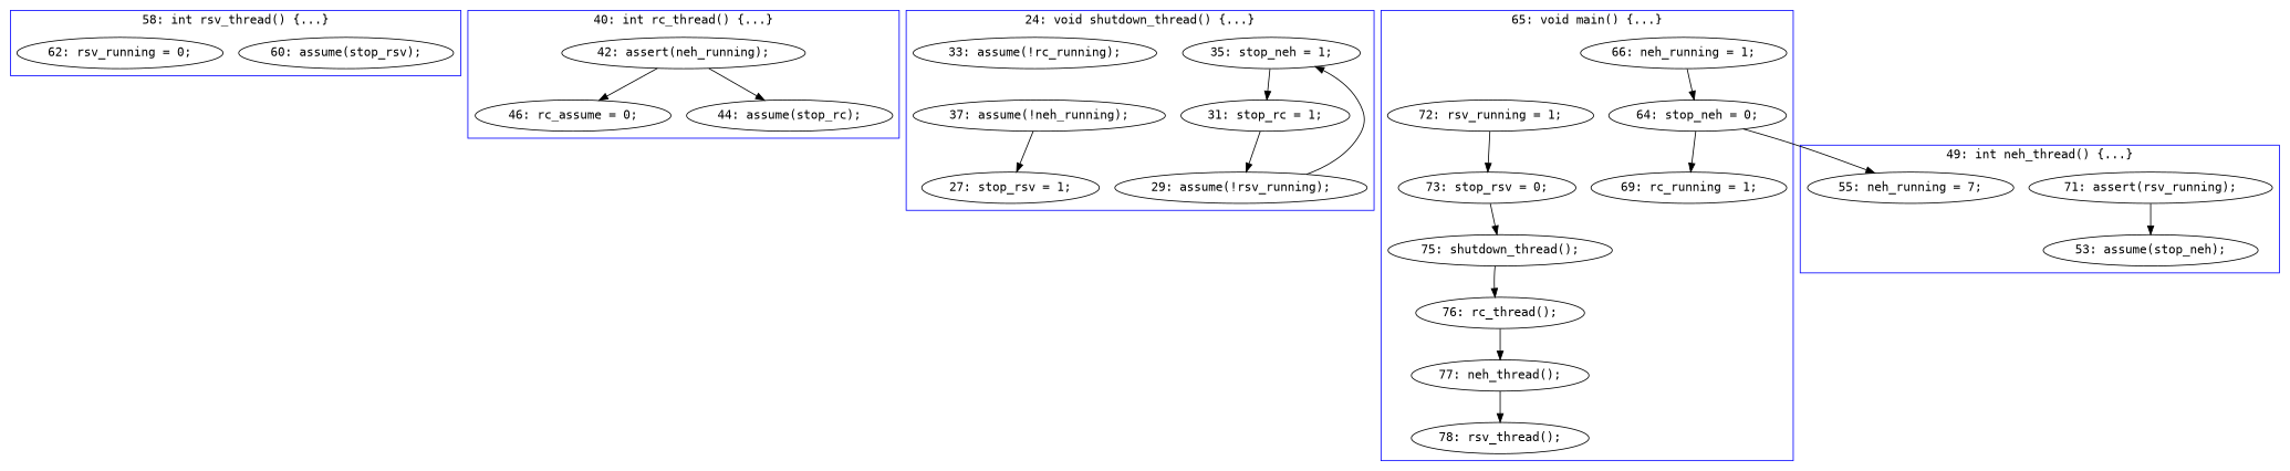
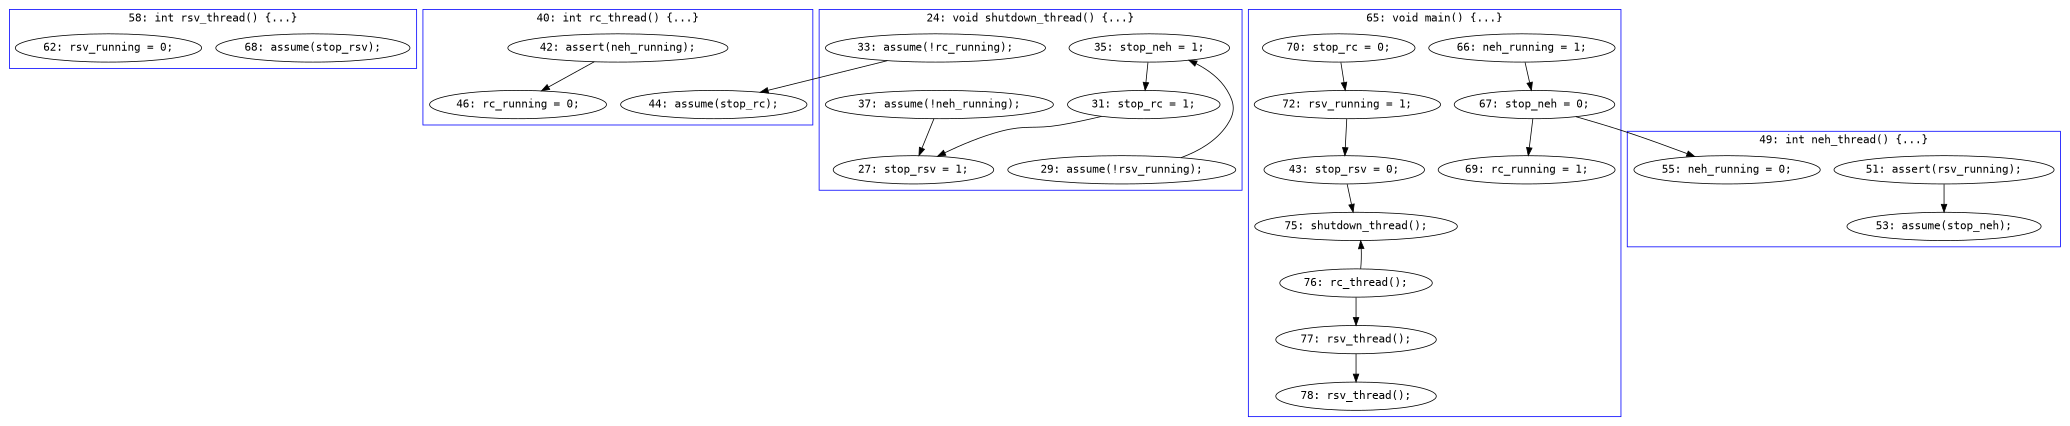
  digraph {
    compound=true
    fontname="DejaVu Sans Mono"
    node [fontname="DejaVu Sans Mono"]
    edge [fontname="DejaVu Sans Mono"]
-   n1 [label="60: assume(stop_rsv);"]
+   n1 [label="68: assume(stop_rsv);"]
    n2 [label="62: rsv_running = 0;"]
    n3 [label="42: assert(neh_running);"]
-   n4 [label="46: rc_assume = 0;"]
+   n4 [label="46: rc_running = 0;"]
    n5 [label="44: assume(stop_rc);"]
    n6 [label="35: stop_neh = 1;"]
    n7 [label="31: stop_rc = 1;"]
    n8 [label="27: stop_rsv = 1;"]
    n9 [label="37: assume(!neh_running);"]
    n10 [label="29: assume(!rsv_running);"]
    n11 [label="33: assume(!rc_running);"]
    n12 [label="72: rsv_running = 1;"]
-   n13 [label="73: stop_rsv = 0;"]
-   n15 [label="77: neh_thread();"]
+   n13 [label="43: stop_rsv = 0;"]
+   n14 [label="70: stop_rc = 0;"]
+   n15 [label="77: rsv_thread();"]
    n16 [label="78: rsv_thread();"]
    n17 [label="76: rc_thread();"]
    n18 [label="66: neh_running = 1;"]
-   n19 [label="64: stop_neh = 0;"]
+   n19 [label="67: stop_neh = 0;"]
    n20 [label="69: rc_running = 1;"]
    n21 [label="75: shutdown_thread();"]
-   n22 [label="71: assert(rsv_running);"]
-   n23 [label="55: neh_running = 7;"]
+   n22 [label="51: assert(rsv_running);"]
+   n23 [label="55: neh_running = 0;"]
    n24 [label="53: assume(stop_neh);"]
    subgraph cluster_1 {
      color=blue
      label="58: int rsv_thread() {...}"
      n1
      n2
    }
    subgraph cluster_2 {
      color=blue
      label="40: int rc_thread() {...}"
      n3
      n4
      n5
    }
    subgraph cluster_3 {
      color=blue
      label="24: void shutdown_thread() {...}"
      n6
      n7
      n8
      n9
      n10
      n11
    }
    subgraph cluster_4 {
      color=blue
      label="65: void main() {...}"
      n12
      n13
+     n14
      n15
      n16
      n17
      n18
      n19
      n20
      n21
    }
    subgraph cluster_5 {
      color=blue
      label="49: int neh_thread() {...}"
      n22
      n23
      n24
    }
    n3 -> n4
-   n3 -> n5
+   n11 -> n5
    n6 -> n7
-   n7 -> n10
+   n7 -> n8
    n9 -> n8
    n10 -> n6
    n12 -> n13
    n13 -> n21
+   n14 -> n12
    n15 -> n16
    n17 -> n15
    n18 -> n19
    n19 -> n20
    n19 -> n23
-   n21 -> n17
+   n17 -> n21
    n22 -> n24
  }
